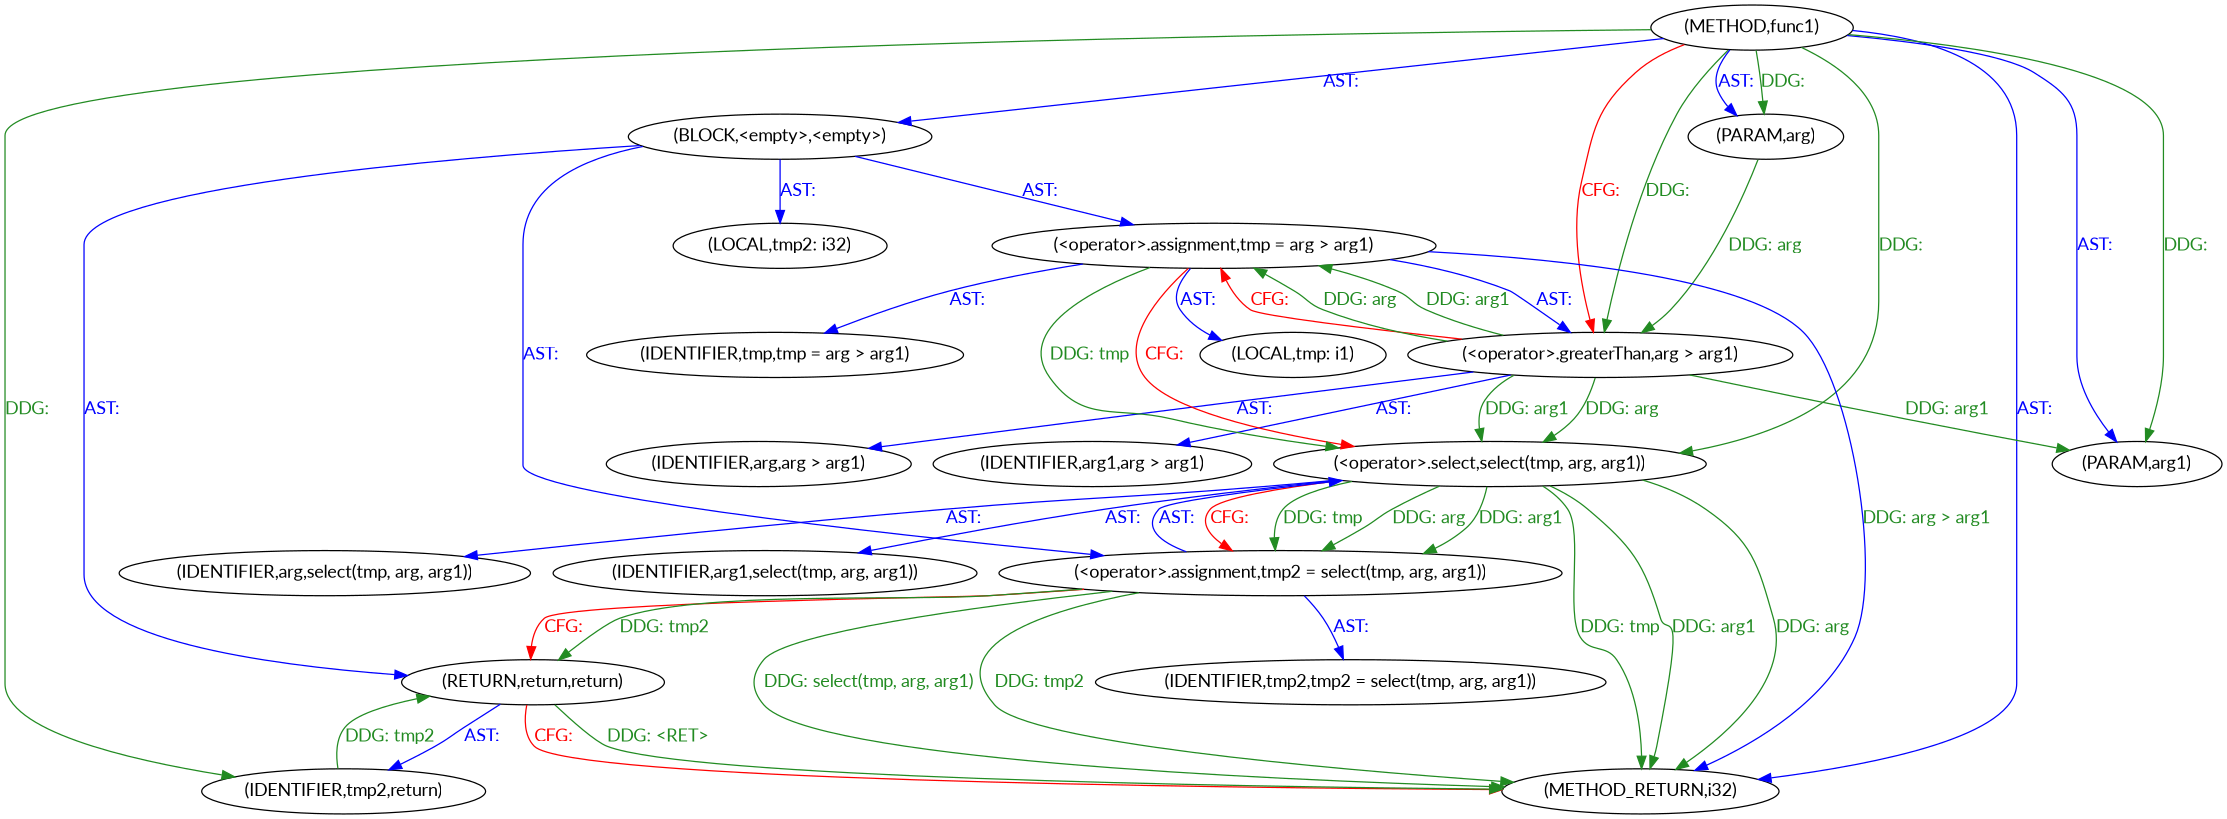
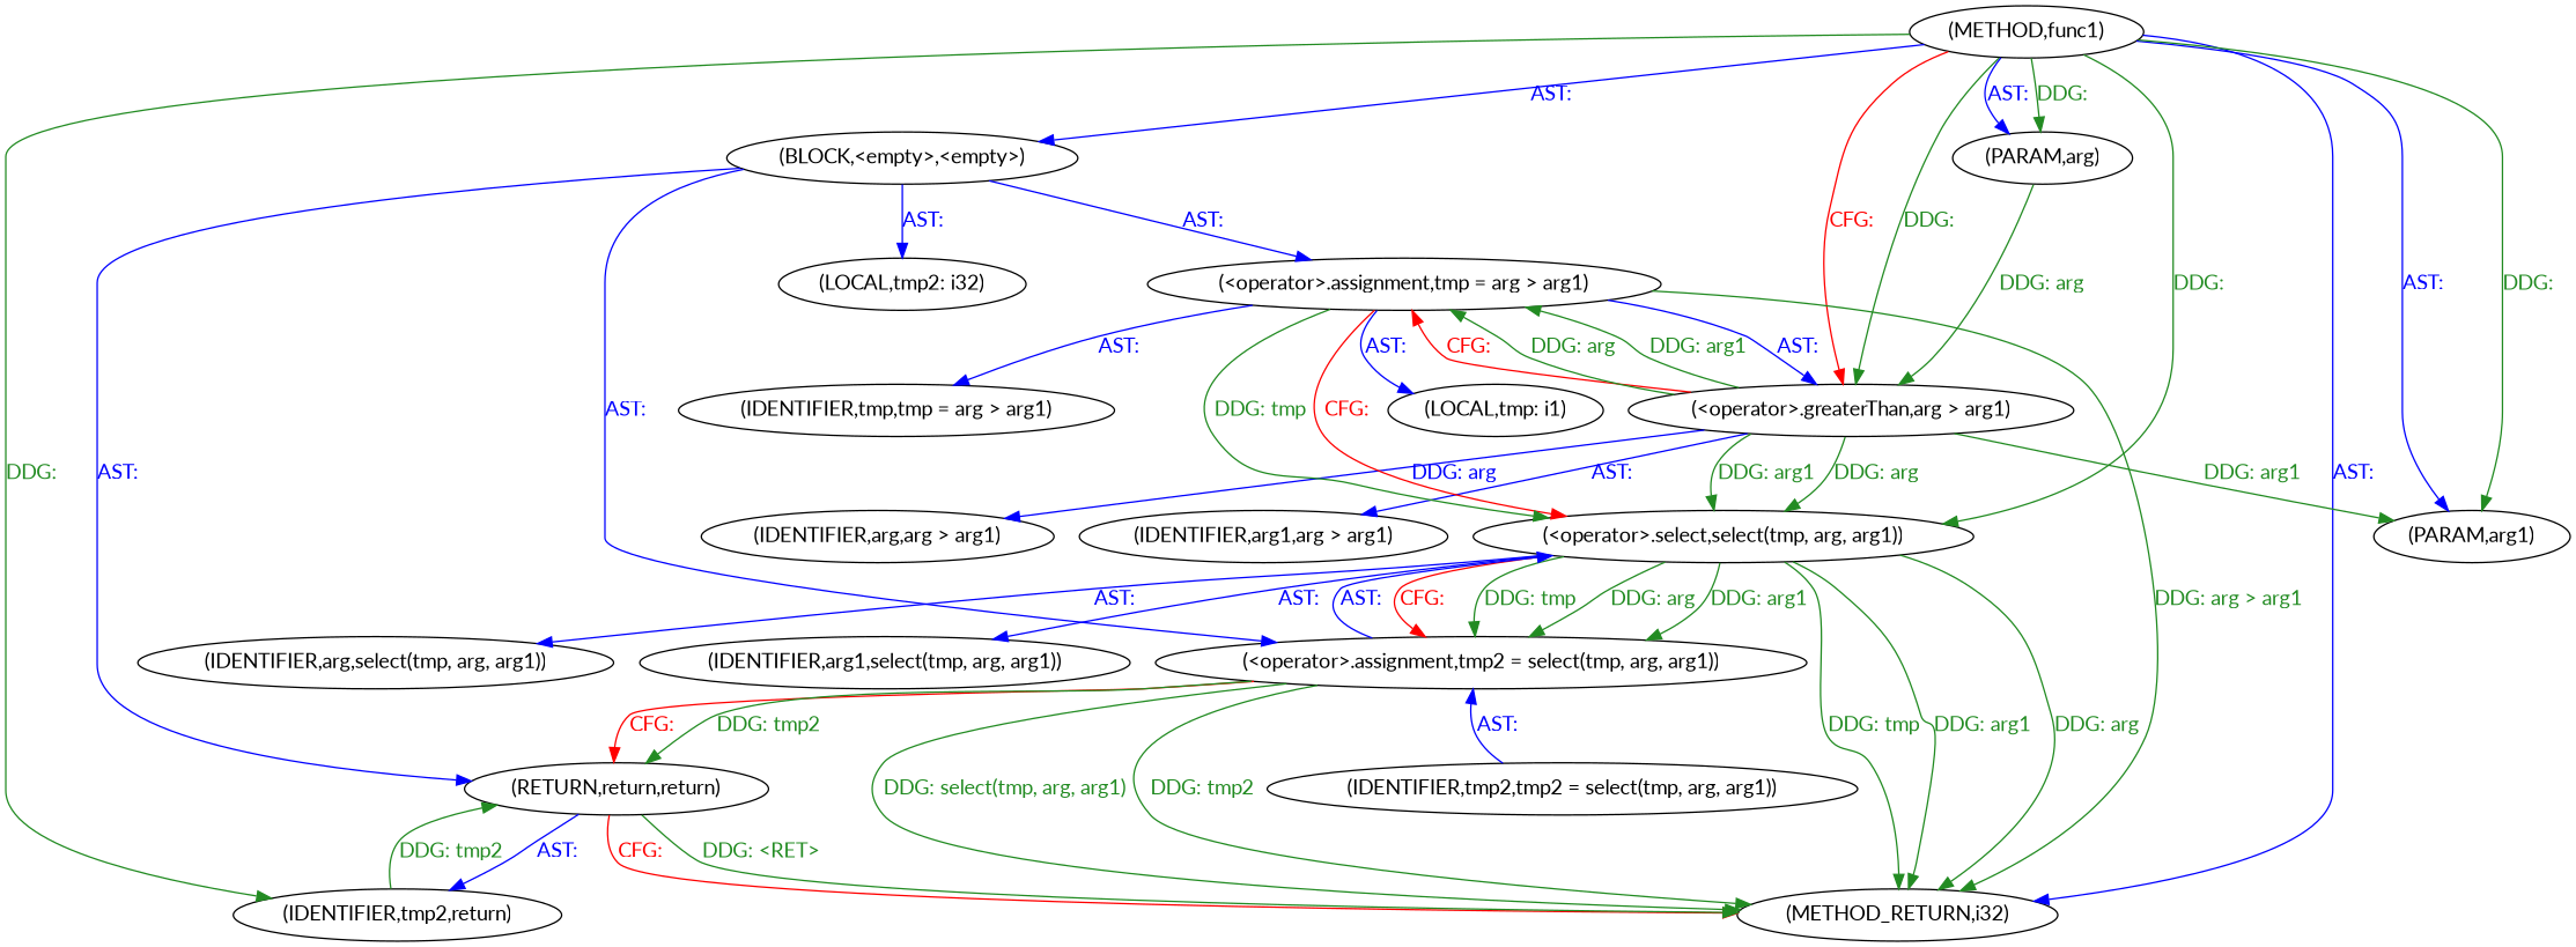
  digraph {
    fontname=Lato
    node [fontname=Lato]
    edge [color=forestgreen fontcolor=forestgreen fontname=Lato]
    n1 [label=<(METHOD,func1)>]
    n2 [label=<(BLOCK,&lt;empty&gt;,&lt;empty&gt;)>]
    n3 [label=<(&lt;operator&gt;.greaterThan,arg &gt; arg1)>]
    n4 [label=<(&lt;operator&gt;.select,select(tmp, arg, arg1))>]
    n5 [label=<(IDENTIFIER,tmp2,return)>]
    n6 [label=<(METHOD_RETURN,i32)>]
    n7 [label=<(PARAM,arg)>]
    n8 [label=<(PARAM,arg1)>]
    n9 [label=<(LOCAL,tmp2: i32)>]
    n10 [label=<(&lt;operator&gt;.assignment,tmp = arg &gt; arg1)>]
    n11 [label=<(&lt;operator&gt;.assignment,tmp2 = select(tmp, arg, arg1))>]
    n12 [label=<(RETURN,return,return)>]
    n13 [label=<(IDENTIFIER,arg,arg &gt; arg1)>]
    n14 [label=<(IDENTIFIER,arg1,arg &gt; arg1)>]
    n15 [label=<(IDENTIFIER,arg,select(tmp, arg, arg1))>]
    n16 [label=<(IDENTIFIER,arg1,select(tmp, arg, arg1))>]
    n17 [label=<(LOCAL,tmp: i1)>]
    n18 [label=<(IDENTIFIER,tmp,tmp = arg &gt; arg1)>]
    n19 [label=<(IDENTIFIER,tmp2,tmp2 = select(tmp, arg, arg1))>]
    n1 -> n2 [color=blue fontcolor=blue label="AST: "]
    n1 -> n3 [color=red fontcolor=red label="CFG: "]
    n1 -> n3 [label="DDG: "]
    n1 -> n4 [label="DDG: "]
    n1 -> n5 [label="DDG: "]
    n1 -> n6 [color=blue fontcolor=blue label="AST: "]
    n1 -> n7 [color=blue fontcolor=blue label="AST: "]
    n1 -> n7 [label="DDG: "]
    n1 -> n8 [color=blue fontcolor=blue label="AST: "]
    n1 -> n8 [label="DDG: "]
    n2 -> n9 [color=blue fontcolor=blue label="AST: "]
    n2 -> n10 [color=blue fontcolor=blue label="AST: "]
    n2 -> n11 [color=blue fontcolor=blue label="AST: "]
    n2 -> n12 [color=blue fontcolor=blue label="AST: "]
    n3 -> n4 [label="DDG: arg"]
    n3 -> n4 [label="DDG: arg1"]
    n3 -> n8 [label="DDG: arg1"]
    n3 -> n10 [color=red fontcolor=red label="CFG: "]
    n3 -> n10 [label="DDG: arg"]
    n3 -> n10 [label="DDG: arg1"]
-   n3 -> n13 [color=blue fontcolor=blue label="AST: "]
+   n3 -> n13 [color=blue fontcolor=blue label="DDG: arg"]
    n3 -> n14 [color=blue fontcolor=blue label="AST: "]
    n4 -> n6 [label="DDG: tmp"]
    n4 -> n6 [label="DDG: arg"]
    n4 -> n6 [label="DDG: arg1"]
    n4 -> n11 [color=red fontcolor=red label="CFG: "]
    n4 -> n11 [label="DDG: tmp"]
    n4 -> n11 [label="DDG: arg"]
    n4 -> n11 [label="DDG: arg1"]
    n4 -> n15 [color=blue fontcolor=blue label="AST: "]
    n4 -> n16 [color=blue fontcolor=blue label="AST: "]
    n5 -> n12 [label="DDG: tmp2"]
    n7 -> n3 [label="DDG: arg"]
    n10 -> n3 [color=blue fontcolor=blue label="AST: "]
    n10 -> n4 [color=red fontcolor=red label="CFG: "]
    n10 -> n4 [label="DDG: tmp"]
-   n10 -> n6 [color=blue label="DDG: arg &gt; arg1"]
+   n10 -> n6 [label="DDG: arg &gt; arg1"]
    n10 -> n17 [color=blue fontcolor=blue label="AST: "]
    n10 -> n18 [color=blue fontcolor=blue label="AST: "]
    n11 -> n4 [color=blue fontcolor=blue label="AST: "]
    n11 -> n6 [label="DDG: tmp2"]
    n11 -> n6 [label="DDG: select(tmp, arg, arg1)"]
    n11 -> n12 [color=red fontcolor=red label="CFG: "]
    n11 -> n12 [label="DDG: tmp2"]
-   n11 -> n19 [color=blue fontcolor=blue label="AST: "]
+   n19 -> n11 [color=blue fontcolor=blue label="AST: "]
    n12 -> n5 [color=blue fontcolor=blue label="AST: "]
    n12 -> n6 [color=red fontcolor=red label="CFG: "]
    n12 -> n6 [label="DDG: &lt;RET&gt;"]
  }
